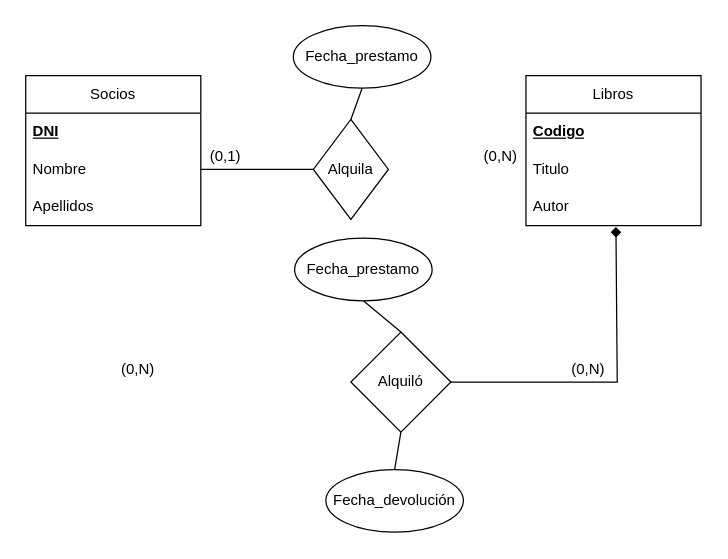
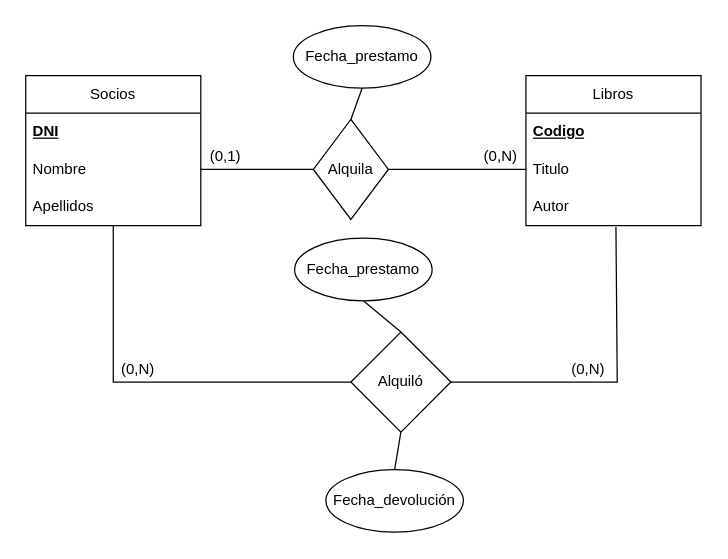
  <mxCell id="0" />
  <mxCell id="1" parent="0" />
  <mxCell id="2" value="Socios" style="swimlane;fontStyle=0;childLayout=stackLayout;horizontal=1;startSize=30;horizontalStack=0;resizeParent=1;resizeParentMax=0;resizeLast=0;collapsible=1;marginBottom=0;whiteSpace=wrap;html=1;" parent="1" vertex="1"><mxGeometry x="20" y="60" width="140" height="120" as="geometry" /></mxCell>
  <mxCell id="3" value="&lt;b&gt;&lt;u&gt;DNI&lt;/u&gt;&lt;/b&gt;" style="text;strokeColor=none;fillColor=none;align=left;verticalAlign=middle;spacingLeft=4;spacingRight=4;overflow=hidden;points=[[0,0.5],[1,0.5]];portConstraint=eastwest;rotatable=0;whiteSpace=wrap;html=1;" parent="2" vertex="1"><mxGeometry y="30" width="140" height="30" as="geometry" /></mxCell>
  <mxCell id="4" value="Nombre" style="text;strokeColor=none;fillColor=none;align=left;verticalAlign=middle;spacingLeft=4;spacingRight=4;overflow=hidden;points=[[0,0.5],[1,0.5]];portConstraint=eastwest;rotatable=0;whiteSpace=wrap;html=1;" parent="2" vertex="1"><mxGeometry y="60" width="140" height="30" as="geometry" /></mxCell>
  <mxCell id="5" value="Apellidos" style="text;strokeColor=none;fillColor=none;align=left;verticalAlign=middle;spacingLeft=4;spacingRight=4;overflow=hidden;points=[[0,0.5],[1,0.5]];portConstraint=eastwest;rotatable=0;whiteSpace=wrap;html=1;" parent="2" vertex="1"><mxGeometry y="90" width="140" height="30" as="geometry" /></mxCell>
  <mxCell id="6" value="" style="endArrow=none;html=1;rounded=0;entryX=1;entryY=0.5;entryDx=0;entryDy=0;exitX=0;exitY=0.5;exitDx=0;exitDy=0;" parent="1" source="7" target="4" edge="1"><mxGeometry width="50" height="50" relative="1" as="geometry"><mxPoint x="250" y="135" as="sourcePoint" /><mxPoint x="370" y="320" as="targetPoint" /></mxGeometry></mxCell>
  <mxCell id="7" value="Alquila" style="rhombus;whiteSpace=wrap;html=1;" parent="1" vertex="1"><mxGeometry x="250" y="95" width="60" height="80" as="geometry" /></mxCell>
  <mxCell id="8" value="" style="endArrow=none;html=1;rounded=0;exitX=0.5;exitY=0;exitDx=0;exitDy=0;entryX=0.5;entryY=1;entryDx=0;entryDy=0;" parent="1" source="7" target="9" edge="1"><mxGeometry width="50" height="50" relative="1" as="geometry"><mxPoint x="320" y="370" as="sourcePoint" /><mxPoint x="290" y="70" as="targetPoint" /></mxGeometry></mxCell>
  <mxCell id="9" value="Fecha_prestamo" style="ellipse;whiteSpace=wrap;html=1;" parent="1" vertex="1"><mxGeometry x="234" y="20" width="110" height="50" as="geometry" /></mxCell>
+ <mxCell id="10" value="" style="endArrow=none;html=1;rounded=0;entryX=1;entryY=0.5;entryDx=0;entryDy=0;exitX=0;exitY=0.5;exitDx=0;exitDy=0;" parent="1" source="13" target="7" edge="1"><mxGeometry width="50" height="50" relative="1" as="geometry"><mxPoint x="420" y="134.5" as="sourcePoint" /><mxPoint x="330" y="134.5" as="targetPoint" /></mxGeometry></mxCell>
  <mxCell id="11" value="Libros" style="swimlane;fontStyle=0;childLayout=stackLayout;horizontal=1;startSize=30;horizontalStack=0;resizeParent=1;resizeParentMax=0;resizeLast=0;collapsible=1;marginBottom=0;whiteSpace=wrap;html=1;" parent="1" vertex="1"><mxGeometry x="420" y="60" width="140" height="120" as="geometry" /></mxCell>
  <mxCell id="12" value="&lt;u&gt;&lt;b&gt;Codigo&lt;/b&gt;&lt;/u&gt;" style="text;strokeColor=none;fillColor=none;align=left;verticalAlign=middle;spacingLeft=4;spacingRight=4;overflow=hidden;points=[[0,0.5],[1,0.5]];portConstraint=eastwest;rotatable=0;whiteSpace=wrap;html=1;" parent="11" vertex="1"><mxGeometry y="30" width="140" height="30" as="geometry" /></mxCell>
  <mxCell id="13" value="Titulo" style="text;strokeColor=none;fillColor=none;align=left;verticalAlign=middle;spacingLeft=4;spacingRight=4;overflow=hidden;points=[[0,0.5],[1,0.5]];portConstraint=eastwest;rotatable=0;whiteSpace=wrap;html=1;" parent="11" vertex="1"><mxGeometry y="60" width="140" height="30" as="geometry" /></mxCell>
  <mxCell id="14" value="Autor" style="text;strokeColor=none;fillColor=none;align=left;verticalAlign=middle;spacingLeft=4;spacingRight=4;overflow=hidden;points=[[0,0.5],[1,0.5]];portConstraint=eastwest;rotatable=0;whiteSpace=wrap;html=1;" parent="11" vertex="1"><mxGeometry y="90" width="140" height="30" as="geometry" /></mxCell>
  <mxCell id="15" value="Alquiló" style="rhombus;whiteSpace=wrap;html=1;" parent="1" vertex="1"><mxGeometry x="280" y="265" width="80" height="80" as="geometry" /></mxCell>
  <mxCell id="16" value="" style="endArrow=none;html=1;rounded=0;exitX=0.5;exitY=0;exitDx=0;exitDy=0;entryX=0.5;entryY=1;entryDx=0;entryDy=0;" parent="1" source="15" target="17" edge="1"><mxGeometry width="50" height="50" relative="1" as="geometry"><mxPoint x="320" y="540" as="sourcePoint" /><mxPoint x="290" y="240" as="targetPoint" /></mxGeometry></mxCell>
  <mxCell id="17" value="Fecha_prestamo" style="ellipse;whiteSpace=wrap;html=1;" parent="1" vertex="1"><mxGeometry x="235" y="190" width="110" height="50" as="geometry" /></mxCell>
- <mxCell id="18" value="" style="endArrow=diamond;html=1;rounded=0;entryX=0.514;entryY=1.033;entryDx=0;entryDy=0;entryPerimeter=0;exitX=1;exitY=0.5;exitDx=0;exitDy=0;" parent="1" source="15" target="14" edge="1"><mxGeometry width="50" height="50" relative="1" as="geometry"><mxPoint x="320" y="370" as="sourcePoint" /><mxPoint x="492.94" y="210" as="targetPoint" /><Array as="points"><mxPoint x="493" y="305" /></Array></mxGeometry></mxCell>
+ <mxCell id="18" value="" style="endArrow=none;html=1;rounded=0;entryX=0.514;entryY=1.033;entryDx=0;entryDy=0;entryPerimeter=0;exitX=1;exitY=0.5;exitDx=0;exitDy=0;" parent="1" source="15" target="14" edge="1"><mxGeometry width="50" height="50" relative="1" as="geometry"><mxPoint x="320" y="370" as="sourcePoint" /><mxPoint x="492.94" y="210" as="targetPoint" /><Array as="points"><mxPoint x="493" y="305" /></Array></mxGeometry></mxCell>
+ <mxCell id="19" value="" style="endArrow=none;html=1;rounded=0;exitX=0.5;exitY=1;exitDx=0;exitDy=0;entryX=0;entryY=0.5;entryDx=0;entryDy=0;" parent="1" source="2" target="15" edge="1"><mxGeometry width="50" height="50" relative="1" as="geometry"><mxPoint x="320" y="370" as="sourcePoint" /><mxPoint x="370" y="320" as="targetPoint" /><Array as="points"><mxPoint x="90" y="305" /></Array></mxGeometry></mxCell>
  <mxCell id="20" value="(0,N)" style="text;html=1;strokeColor=none;fillColor=none;align=center;verticalAlign=middle;whiteSpace=wrap;rounded=0;" parent="1" vertex="1"><mxGeometry x="80" y="280" width="60" height="30" as="geometry" /></mxCell>
  <mxCell id="21" value="(0,N)" style="text;html=1;strokeColor=none;fillColor=none;align=center;verticalAlign=middle;whiteSpace=wrap;rounded=0;" parent="1" vertex="1"><mxGeometry x="440" y="280" width="60" height="30" as="geometry" /></mxCell>
  <mxCell id="22" value="(0,1)" style="text;html=1;strokeColor=none;fillColor=none;align=center;verticalAlign=middle;whiteSpace=wrap;rounded=0;" parent="1" vertex="1"><mxGeometry x="150" y="110" width="60" height="30" as="geometry" /></mxCell>
  <mxCell id="23" value="(0,N)" style="text;html=1;strokeColor=none;fillColor=none;align=center;verticalAlign=middle;whiteSpace=wrap;rounded=0;" parent="1" vertex="1"><mxGeometry x="330" y="110" width="140" height="30" as="geometry" /></mxCell>
  <mxCell id="24" value="Fecha_devolución" style="ellipse;whiteSpace=wrap;html=1;" vertex="1" parent="1"><mxGeometry x="260" y="375" width="110" height="50" as="geometry" /></mxCell>
  <mxCell id="25" value="" style="endArrow=none;html=1;rounded=0;exitX=0.5;exitY=0;exitDx=0;exitDy=0;entryX=0.5;entryY=1;entryDx=0;entryDy=0;" edge="1" parent="1" source="24" target="15"><mxGeometry width="50" height="50" relative="1" as="geometry"><mxPoint x="310" y="370" as="sourcePoint" /><mxPoint x="360" y="320" as="targetPoint" /></mxGeometry></mxCell>
